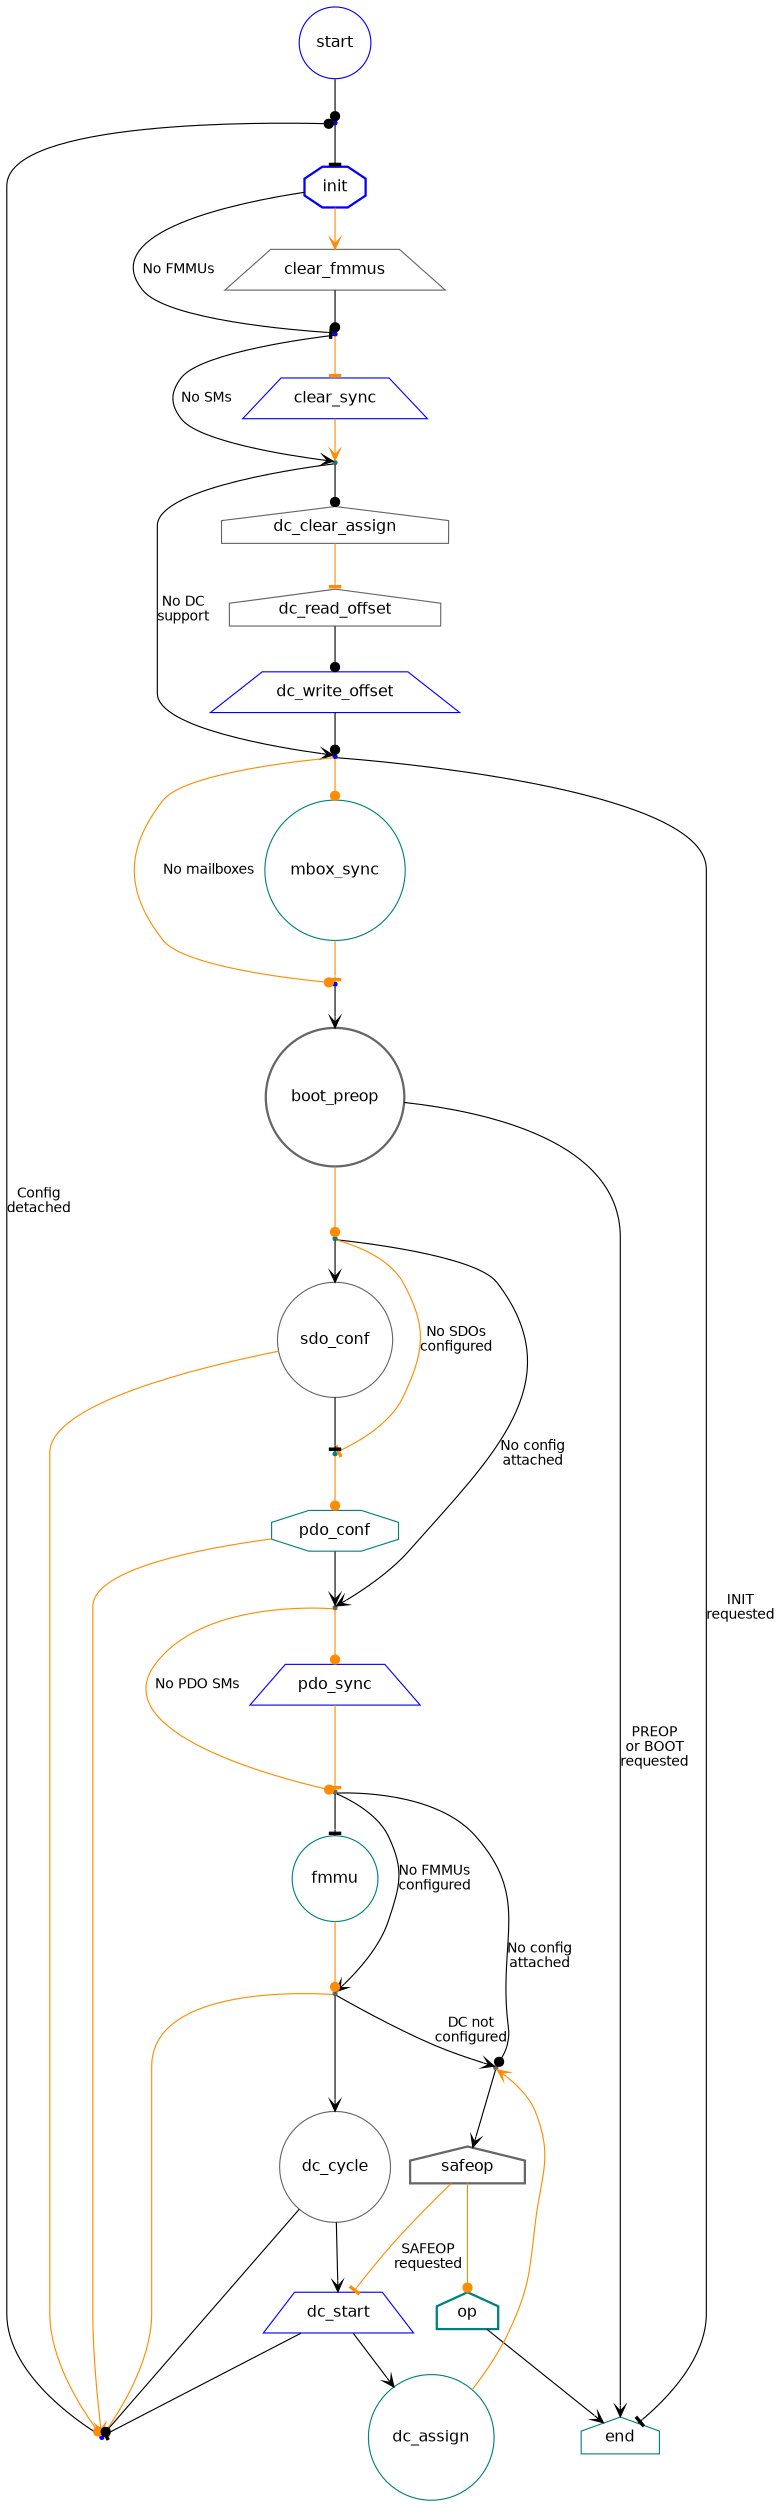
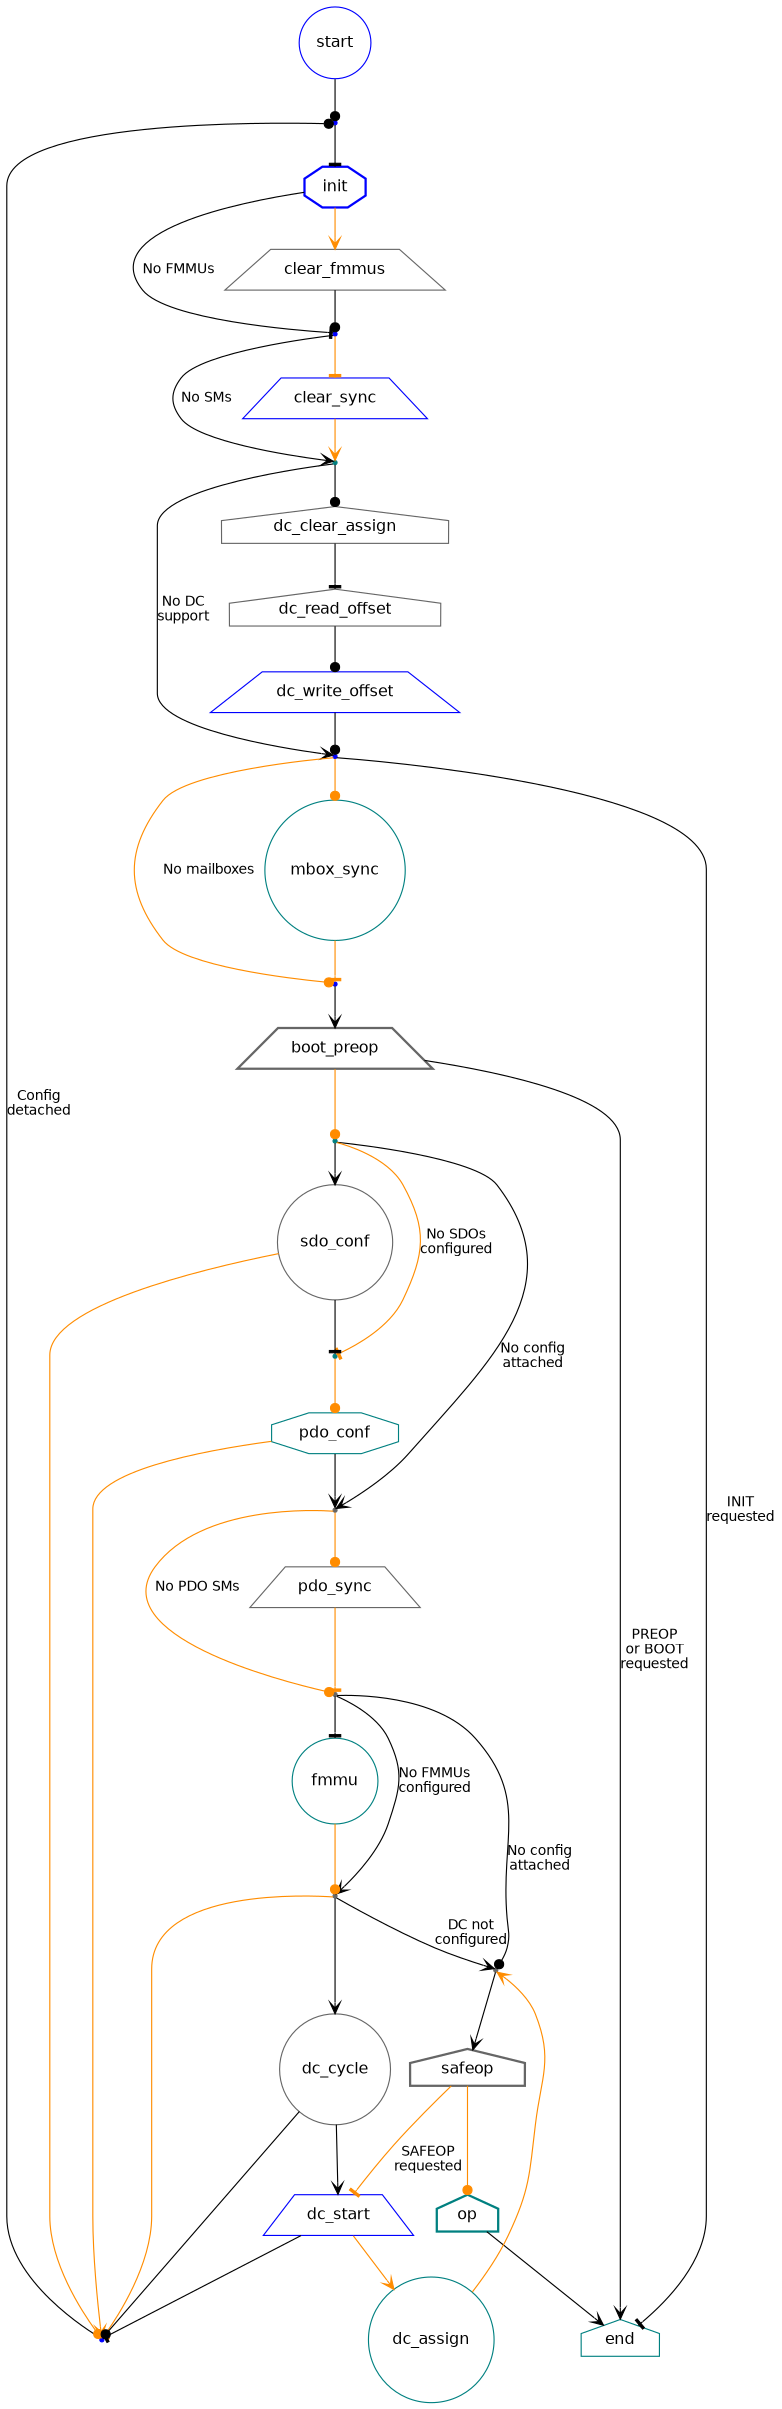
  digraph {
    node [color=gray40 fontname=Helvetica shape=point]
    edge [arrowhead=vee color=black fontname=Helvetica fontsize=12 weight=10]
    enter_init [color=blue]
    init [color=blue shape=octagon style=bold]
    start [color=blue shape=circle]
    enter_clear_sync [color=blue]
    clear_fmmus [shape=trapezium]
    enter_dc_clear_assign [color=teal]
    clear_sync [color=blue shape=trapezium]
    reconfigure [color=blue]
    enter_mbox_sync [color=blue]
    dc_clear_assign [shape=house]
    end [color=teal shape=house]
    enter_boot_preop [color=blue]
    mbox_sync [color=teal shape=circle]
    dc_read_offset [shape=house]
-   boot_preop [shape=circle style=bold]
+   boot_preop [shape=trapezium style=bold]
    dc_write_offset [color=blue shape=trapezium]
    enter_sdo_conf [color=teal]
    enter_pdo_sync
    enter_pdo_conf [color=teal]
    sdo_conf [shape=circle]
    enter_fmmu
-   pdo_sync [color=blue shape=trapezium]
+   pdo_sync [shape=trapezium]
    pdo_conf [color=teal shape=octagon]
    enter_safeop
    enter_dc_cycle
    fmmu [color=teal shape=circle]
    safeop [shape=house style=bold]
    dc_cycle [shape=circle]
    dc_start [color=blue shape=trapezium]
    op [color=teal shape=house style=bold]
    dc_assign [color=teal shape=circle]
    enter_init -> init [arrowhead=tee]
    init -> enter_clear_sync [arrowhead=tee label="No FMMUs" weight=""]
    init -> clear_fmmus [color=darkorange]
    start -> enter_init [arrowhead=dot]
    enter_clear_sync -> enter_dc_clear_assign [label="No SMs" weight=""]
    enter_clear_sync -> clear_sync [arrowhead=tee color=darkorange]
    clear_fmmus -> enter_clear_sync [arrowhead=dot]
    enter_dc_clear_assign -> enter_mbox_sync [label="No DC\nsupport" weight=""]
    enter_dc_clear_assign -> dc_clear_assign [arrowhead=dot]
    clear_sync -> enter_dc_clear_assign [color=darkorange]
    reconfigure -> enter_init [arrowhead=dot label="Config\ndetached" weight=""]
    enter_mbox_sync -> end [arrowhead=tee label="INIT\nrequested" weight=""]
    enter_mbox_sync -> enter_boot_preop [arrowhead=dot color=darkorange label="No mailboxes" weight=""]
    enter_mbox_sync -> mbox_sync [arrowhead=dot color=darkorange]
-   dc_clear_assign -> dc_read_offset [arrowhead=tee color=darkorange]
+   dc_clear_assign -> dc_read_offset [arrowhead=tee]
    enter_boot_preop -> boot_preop
    mbox_sync -> enter_boot_preop [arrowhead=tee color=darkorange]
    dc_read_offset -> dc_write_offset [arrowhead=dot]
    boot_preop -> end [label="PREOP\nor BOOT\nrequested" weight=""]
    boot_preop -> enter_sdo_conf [arrowhead=dot color=darkorange]
    dc_write_offset -> enter_mbox_sync [arrowhead=dot]
    enter_sdo_conf -> enter_pdo_sync [label="No config\nattached" weight=""]
    enter_sdo_conf -> enter_pdo_conf [arrowhead=tee color=darkorange label="No SDOs\nconfigured" weight=""]
    enter_sdo_conf -> sdo_conf
    enter_pdo_sync -> enter_fmmu [arrowhead=dot color=darkorange label="No PDO SMs" weight=""]
    enter_pdo_sync -> pdo_sync [arrowhead=dot color=darkorange]
    enter_pdo_conf -> pdo_conf [arrowhead=dot color=darkorange]
    sdo_conf -> reconfigure [arrowhead=dot color=darkorange weight=""]
    sdo_conf -> enter_pdo_conf [arrowhead=tee]
    enter_fmmu -> enter_safeop [arrowhead=dot label="No config\nattached" weight=""]
    enter_fmmu -> enter_dc_cycle [label="No FMMUs\nconfigured" weight=""]
    enter_fmmu -> fmmu [arrowhead=tee]
    pdo_sync -> enter_fmmu [arrowhead=tee color=darkorange]
    pdo_conf -> reconfigure [color=darkorange weight=""]
    pdo_conf -> enter_pdo_sync
    enter_safeop -> safeop
    enter_dc_cycle -> reconfigure [arrowhead=tee color=darkorange weight=""]
    enter_dc_cycle -> enter_safeop [label="DC not\nconfigured" weight=""]
    enter_dc_cycle -> dc_cycle
    fmmu -> enter_dc_cycle [arrowhead=dot color=darkorange]
    safeop -> dc_start [arrowhead=tee color=darkorange label="SAFEOP\nrequested" weight=""]
    safeop -> op [arrowhead=dot color=darkorange]
    dc_cycle -> reconfigure [arrowhead=dot weight=""]
    dc_cycle -> dc_start
    dc_start -> reconfigure [arrowhead=tee weight=""]
-   dc_start -> dc_assign
+   dc_start -> dc_assign [color=darkorange]
    op -> end [weight=""]
    dc_assign -> enter_safeop [color=darkorange]
  }
